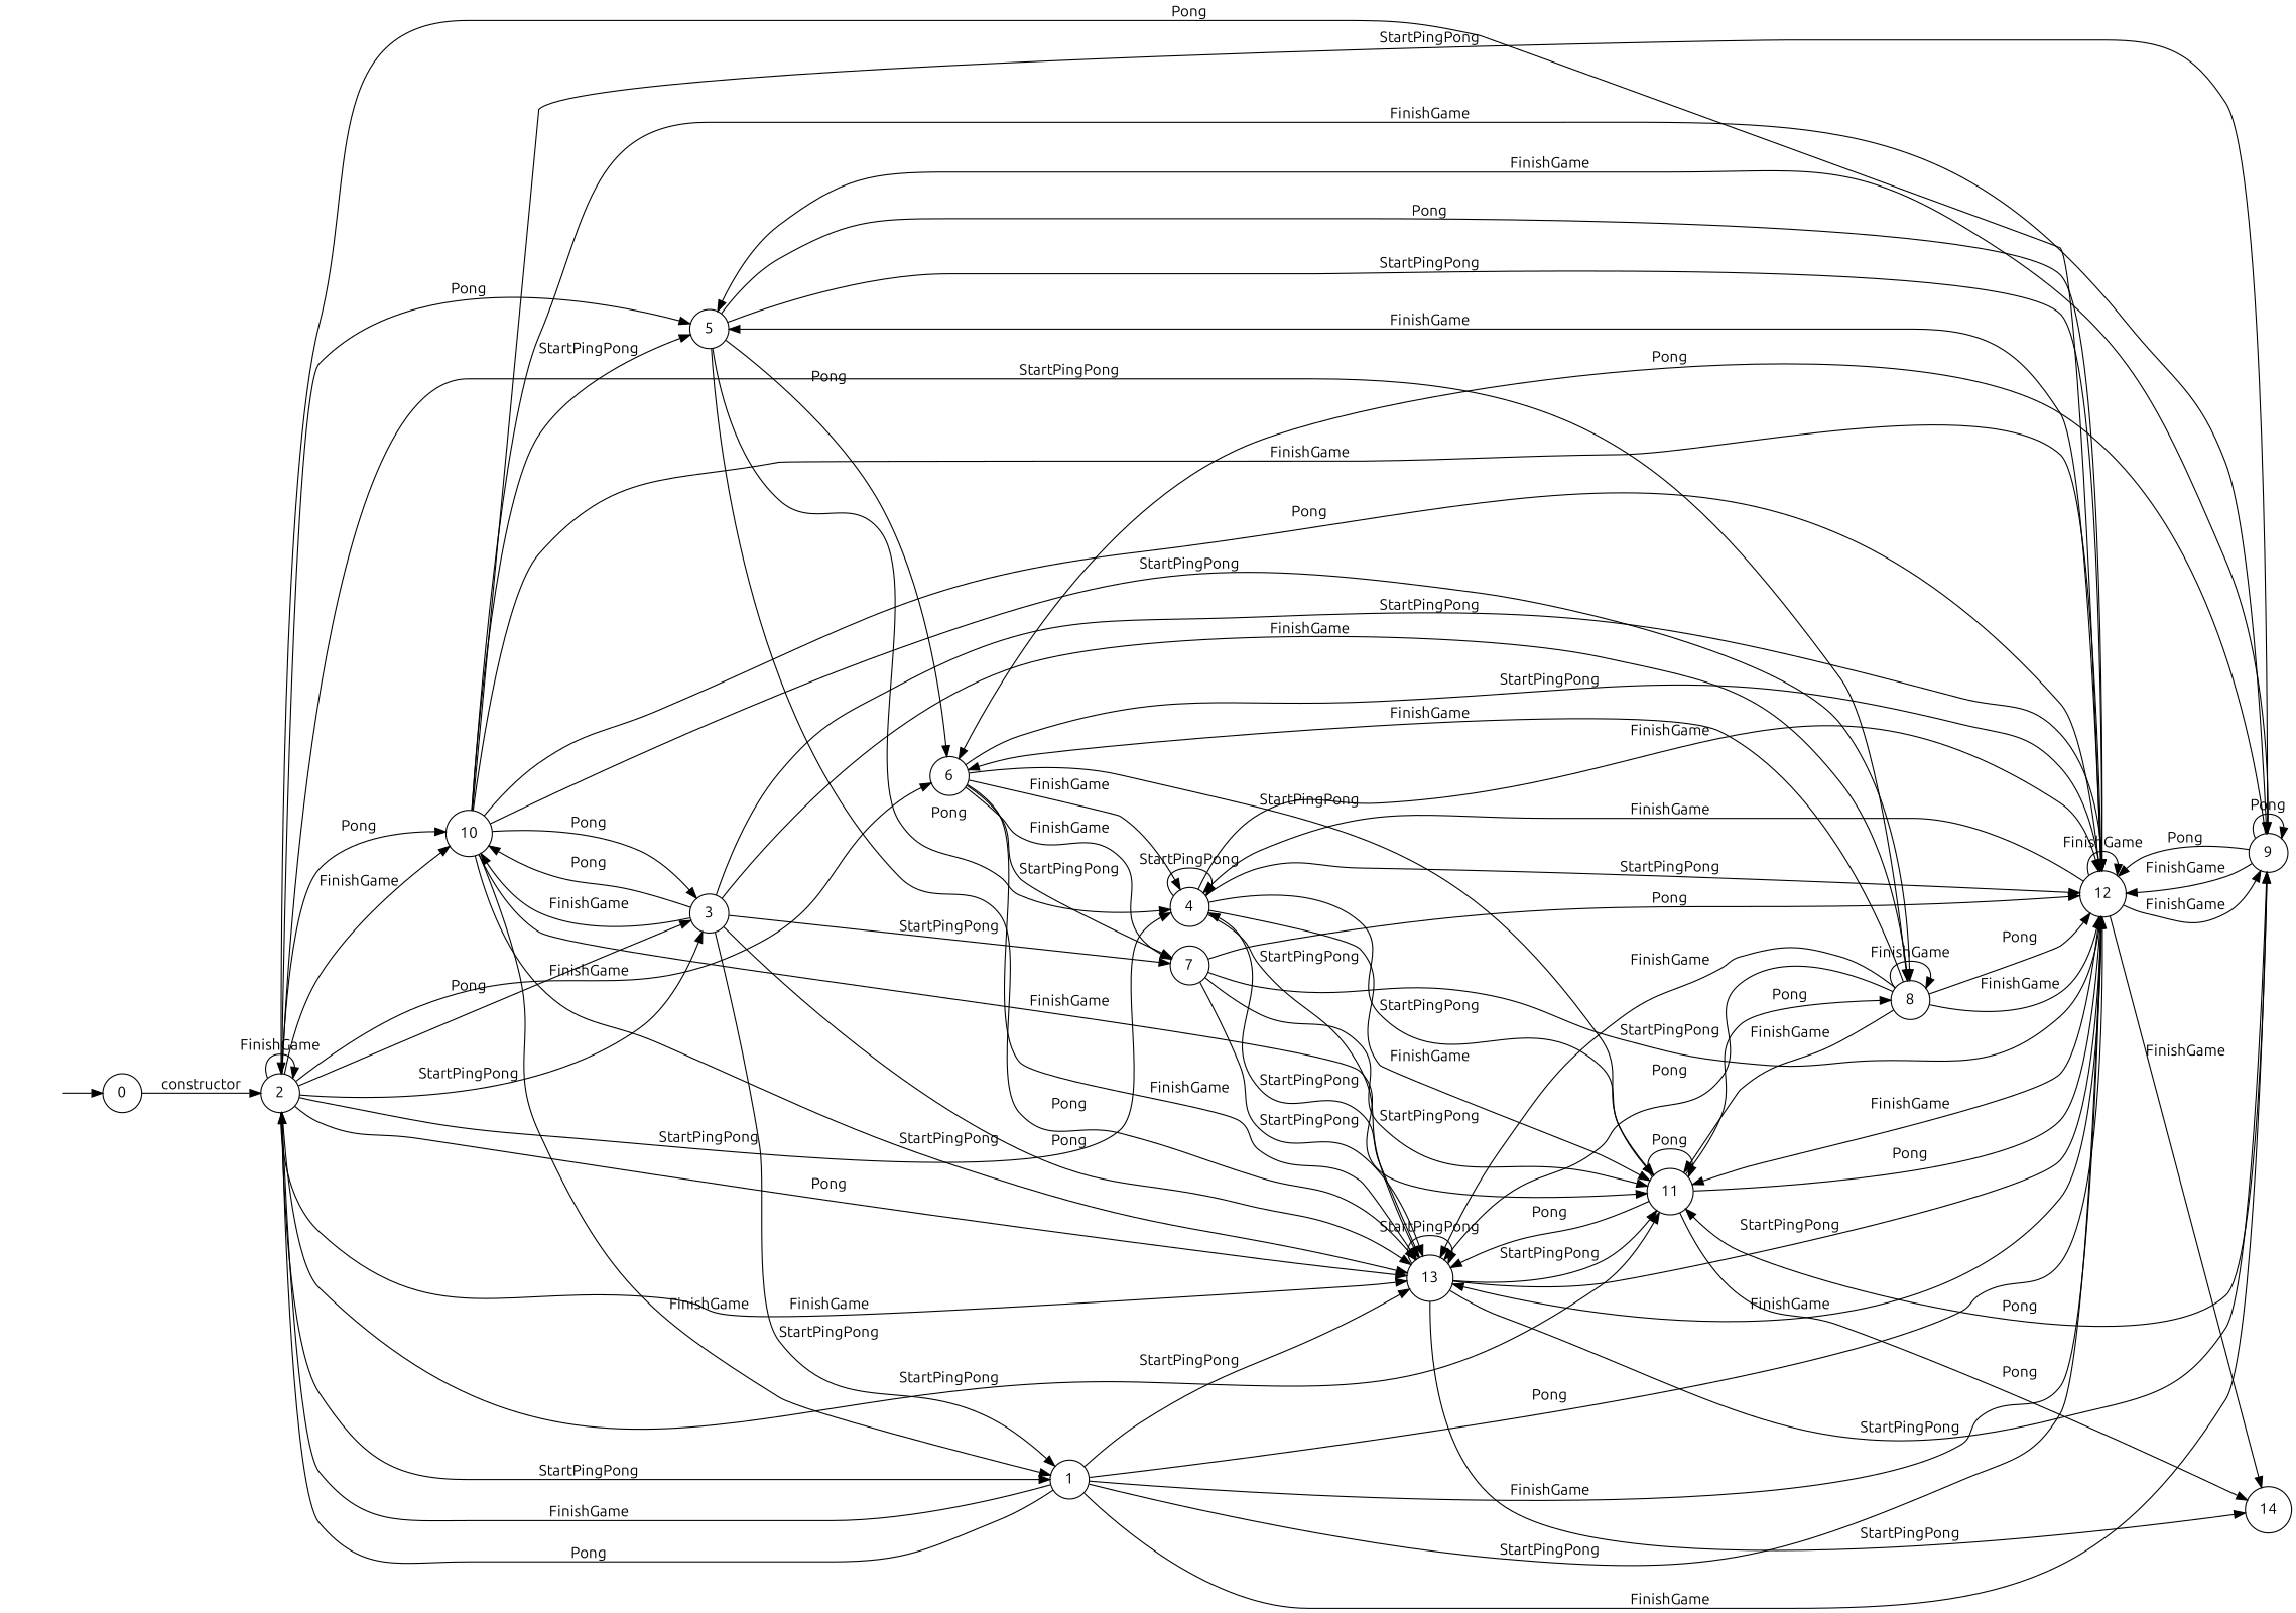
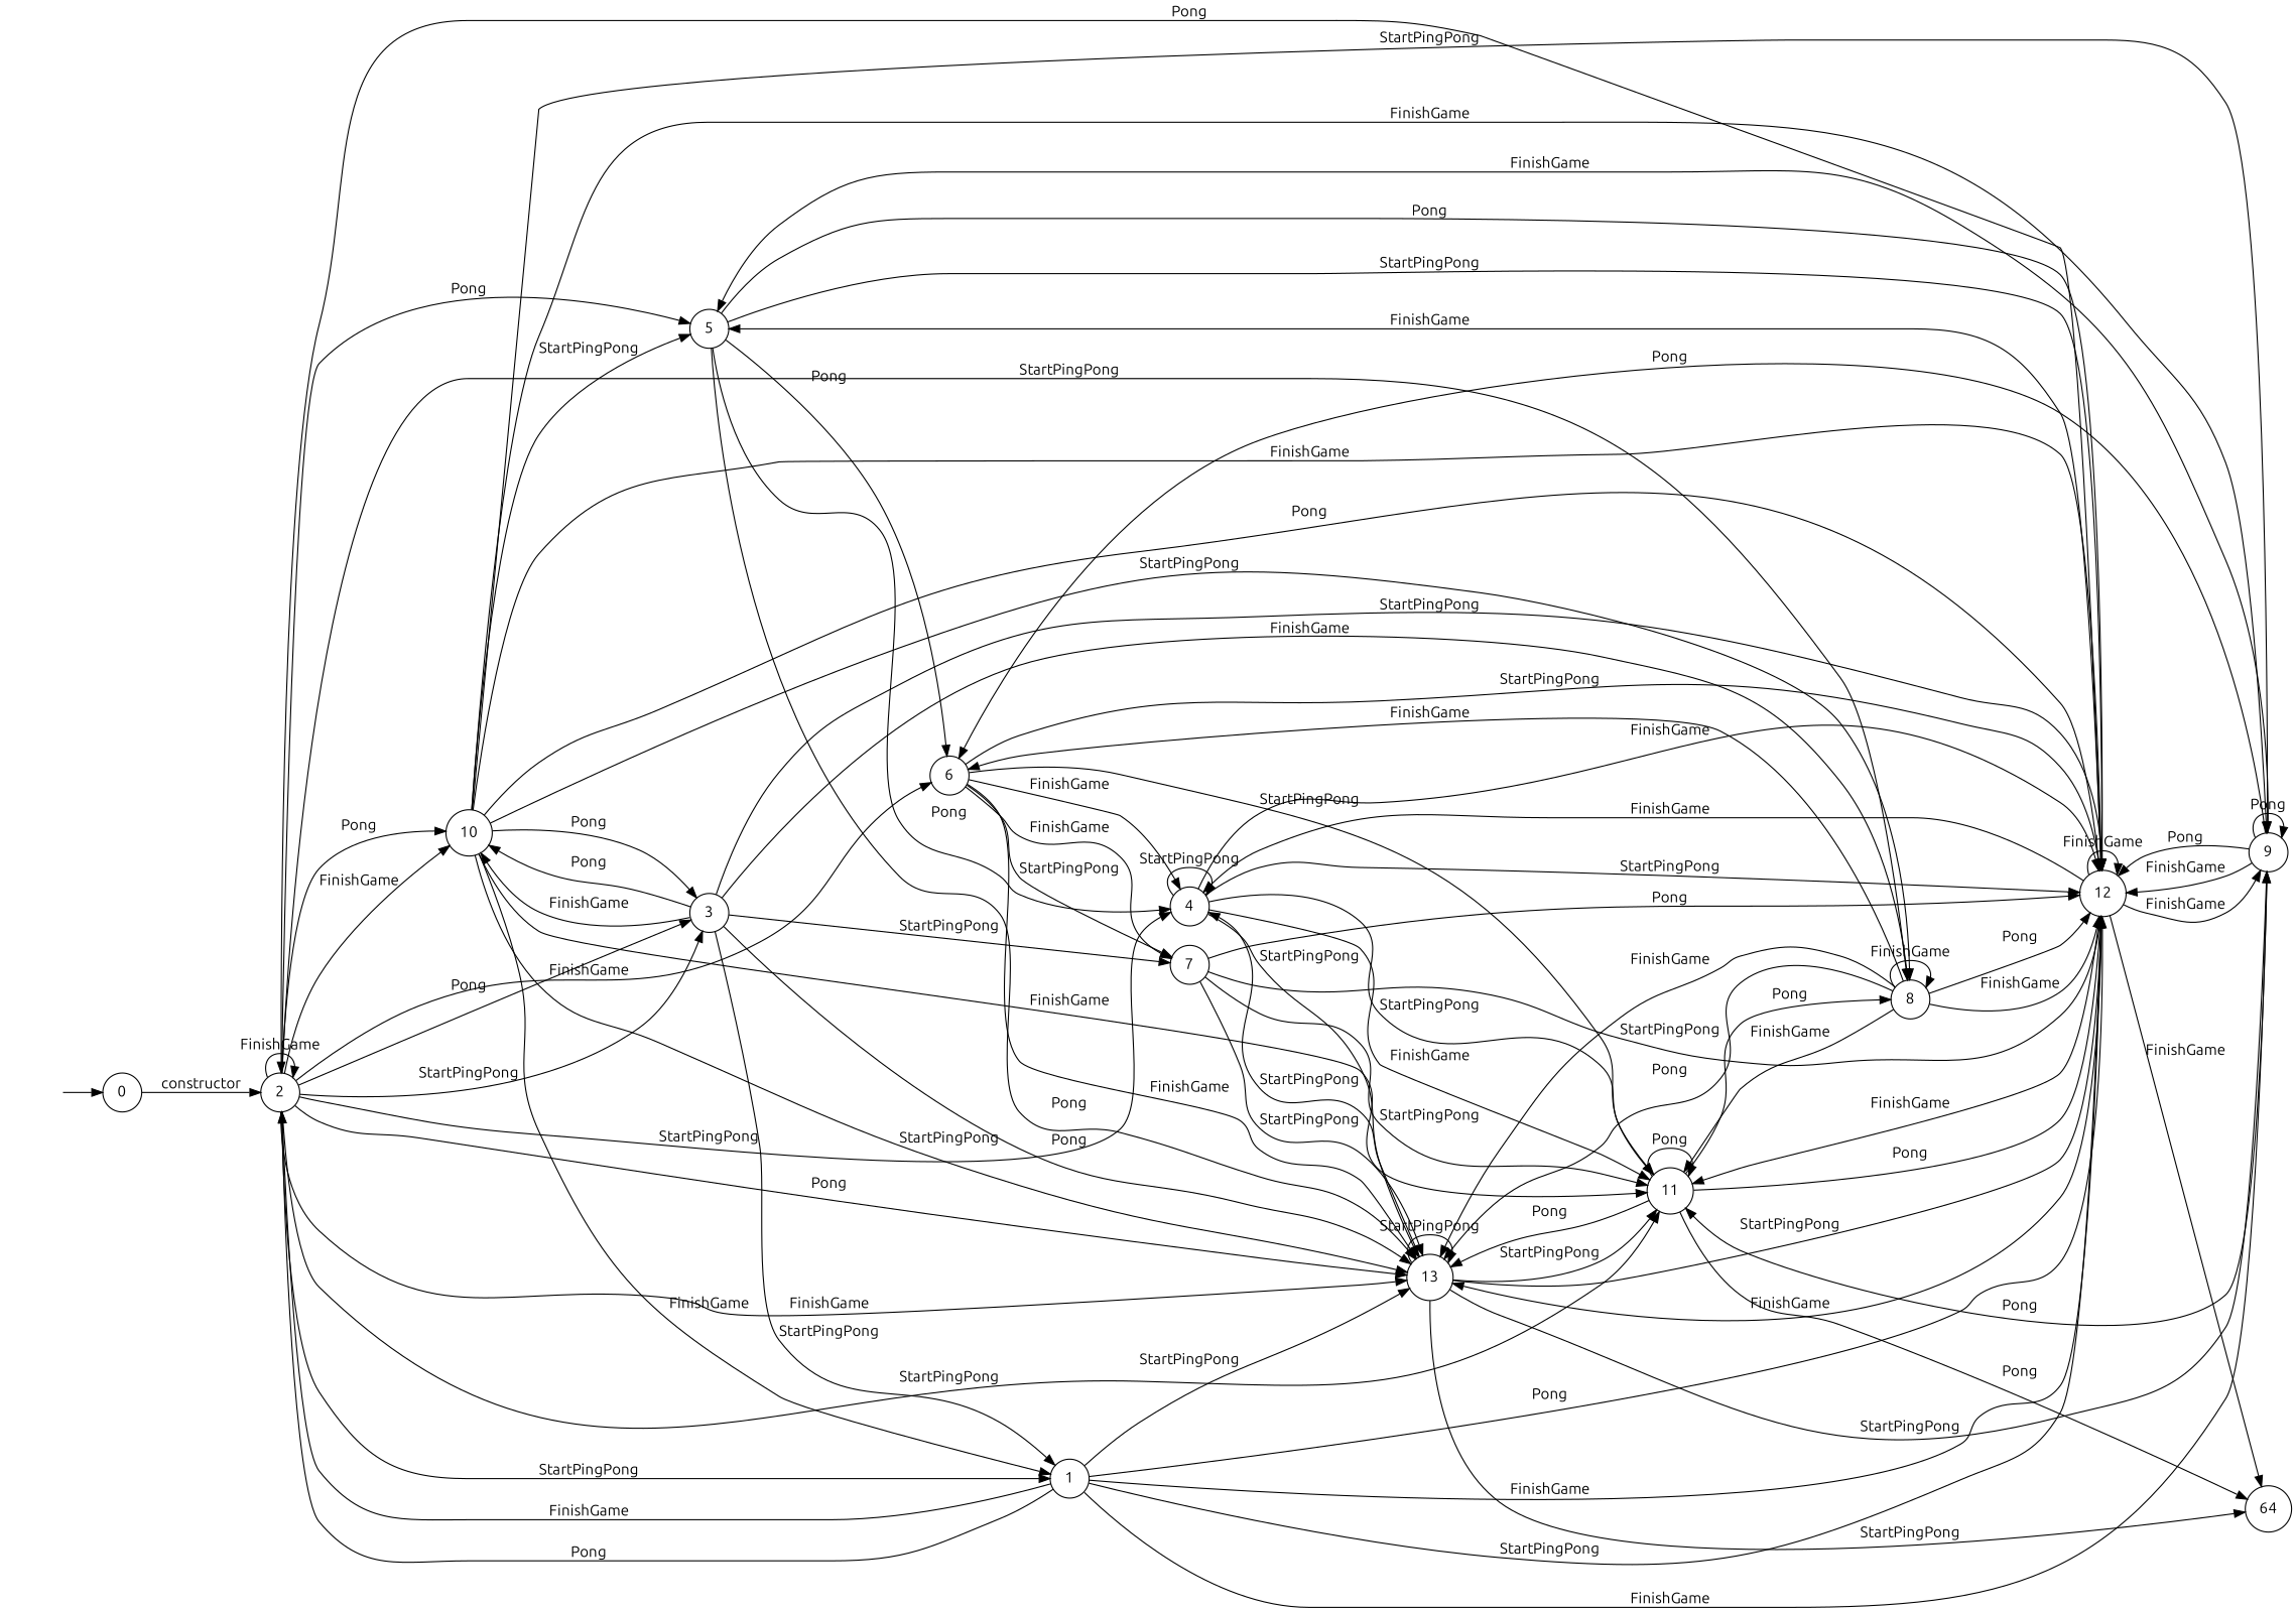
  digraph {
    fontname=Ubuntu
    rankdir=LR
    node [fontname=Ubuntu shape=circle]
    edge [fontname=Ubuntu]
    "" [shape=plaintext]
    n2 [label=0]
    n3 [label=2]
    n4 [label=10]
    n5 [label=5]
    n6 [label=6]
    n7 [label=4]
    n8 [label=13]
    n9 [label=3]
    n10 [label=8]
    n11 [label=11]
    n12 [label=1]
    n13 [label=12]
    n14 [label=9]
    n15 [label=7]
-   n16 [label=14]
+   n16 [label=64]
    "" -> n2
    n2 -> n3 [label=constructor]
    n3 -> n3 [label=FinishGame]
    n3 -> n4 [label=FinishGame]
    n3 -> n4 [label=Pong]
    n3 -> n5 [label=Pong]
    n3 -> n6 [label=FinishGame]
    n3 -> n7 [label=StartPingPong]
    n3 -> n8 [label=FinishGame]
    n3 -> n8 [label=Pong]
    n3 -> n9 [label=Pong]
    n3 -> n9 [label=StartPingPong]
    n3 -> n10 [label=StartPingPong]
    n3 -> n11 [label=StartPingPong]
    n3 -> n12 [label=StartPingPong]
    n4 -> n5 [label=StartPingPong]
    n4 -> n8 [label=StartPingPong]
    n4 -> n9 [label=Pong]
    n4 -> n10 [label=StartPingPong]
    n4 -> n11 [label=FinishGame]
    n4 -> n12 [label=FinishGame]
    n4 -> n13 [label=FinishGame]
    n4 -> n13 [label=Pong]
    n4 -> n14 [label=StartPingPong]
    n4 -> n14 [label=FinishGame]
    n5 -> n6 [label=Pong]
    n5 -> n7 [label=Pong]
    n5 -> n8 [label=Pong]
    n5 -> n13 [label=Pong]
    n5 -> n13 [label=StartPingPong]
    n6 -> n7 [label=FinishGame]
    n6 -> n8 [label=FinishGame]
    n6 -> n11 [label=StartPingPong]
    n6 -> n13 [label=StartPingPong]
    n6 -> n15 [label=FinishGame]
    n6 -> n15 [label=StartPingPong]
    n7 -> n7 [label=StartPingPong]
    n7 -> n8 [label=StartPingPong]
    n7 -> n11 [label=StartPingPong]
    n7 -> n11 [label=FinishGame]
    n7 -> n13 [label=StartPingPong]
    n7 -> n13 [label=FinishGame]
    n8 -> n7 [label=StartPingPong]
    n8 -> n8 [label=StartPingPong]
    n8 -> n11 [label=StartPingPong]
    n8 -> n13 [label=StartPingPong]
    n8 -> n14 [label=StartPingPong]
    n8 -> n16 [label=StartPingPong]
    n9 -> n4 [label=Pong]
    n9 -> n4 [label=FinishGame]
    n9 -> n8 [label=Pong]
    n9 -> n10 [label=FinishGame]
    n9 -> n12 [label=StartPingPong]
    n9 -> n13 [label=StartPingPong]
    n9 -> n15 [label=StartPingPong]
    n10 -> n6 [label=FinishGame]
    n10 -> n8 [label=FinishGame]
    n10 -> n8 [label=Pong]
    n10 -> n10 [label=FinishGame]
    n10 -> n11 [label=FinishGame]
    n10 -> n13 [label=FinishGame]
    n10 -> n13 [label=Pong]
    n11 -> n8 [label=Pong]
    n11 -> n10 [label=Pong]
    n11 -> n11 [label=Pong]
    n11 -> n13 [label=Pong]
    n11 -> n16 [label=Pong]
    n12 -> n3 [label=FinishGame]
    n12 -> n3 [label=Pong]
    n12 -> n8 [label=StartPingPong]
    n12 -> n13 [label=FinishGame]
    n12 -> n13 [label=StartPingPong]
    n12 -> n13 [label=Pong]
    n12 -> n14 [label=FinishGame]
    n13 -> n3 [label=Pong]
    n13 -> n5 [label=FinishGame]
    n13 -> n7 [label=FinishGame]
    n13 -> n8 [label=FinishGame]
    n13 -> n11 [label=FinishGame]
    n13 -> n13 [label=FinishGame]
    n13 -> n14 [label=FinishGame]
    n13 -> n16 [label=FinishGame]
    n14 -> n5 [label=FinishGame]
    n14 -> n6 [label=Pong]
    n14 -> n11 [label=Pong]
    n14 -> n13 [label=Pong]
    n14 -> n13 [label=FinishGame]
    n14 -> n14 [label=Pong]
    n15 -> n8 [label=StartPingPong]
    n15 -> n11 [label=StartPingPong]
    n15 -> n13 [label=StartPingPong]
    n15 -> n13 [label=Pong]
  }
